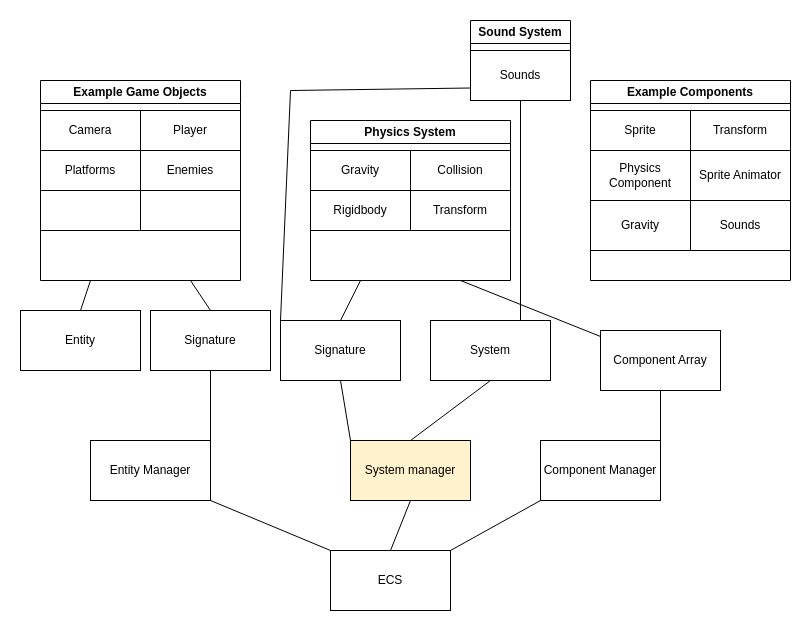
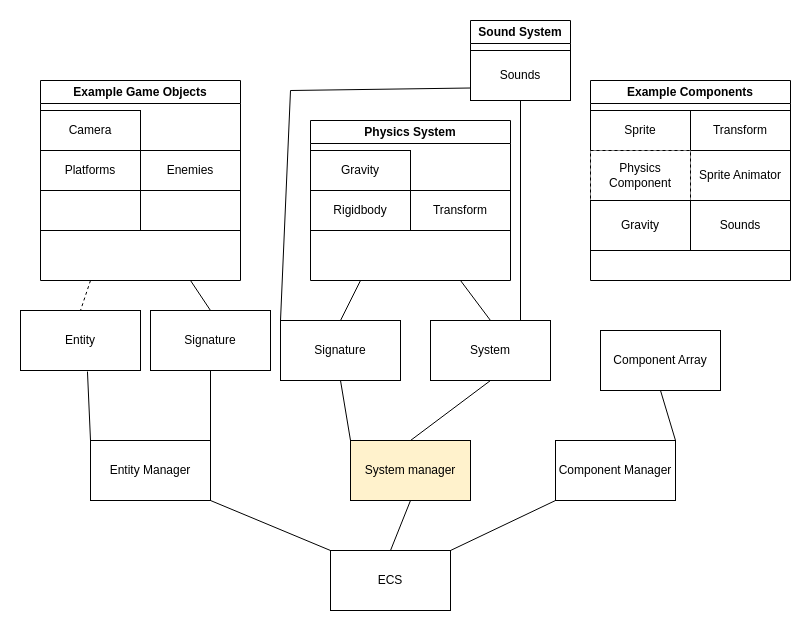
  <mxCell id="0" />
  <mxCell id="1" parent="0" />
  <mxCell id="2" value="ECS" style="rounded=0;whiteSpace=wrap;html=1;" vertex="1" parent="1"><mxGeometry x="330" y="550" width="120" height="60" as="geometry" /></mxCell>
  <mxCell id="3" value="System manager" style="whiteSpace=wrap;html=1;fillColor=#fff2cc;" vertex="1" parent="1"><mxGeometry x="350" y="440" width="120" height="60" as="geometry" /></mxCell>
  <mxCell id="4" value="Entity Manager" style="whiteSpace=wrap;html=1;" vertex="1" parent="1"><mxGeometry x="90" y="440" width="120" height="60" as="geometry" /></mxCell>
- <mxCell id="5" value="Component Manager" style="whiteSpace=wrap;html=1;" vertex="1" parent="1"><mxGeometry x="540" y="440" width="120" height="60" as="geometry" /></mxCell>
+ <mxCell id="5" value="Component Manager" style="whiteSpace=wrap;html=1;" vertex="1" parent="1"><mxGeometry x="555" y="440" width="120" height="60" as="geometry" /></mxCell>
  <mxCell id="6" value="System" style="whiteSpace=wrap;html=1;" vertex="1" parent="1"><mxGeometry x="430" y="320" width="120" height="60" as="geometry" /></mxCell>
  <mxCell id="7" value="" style="endArrow=none;html=1;rounded=0;exitX=0.5;exitY=0;exitDx=0;exitDy=0;entryX=0.5;entryY=1;entryDx=0;entryDy=0;" edge="1" parent="1" source="2" target="3"><mxGeometry width="50" height="50" relative="1" as="geometry"><mxPoint x="390" y="640" as="sourcePoint" /><mxPoint x="440" y="590" as="targetPoint" /></mxGeometry></mxCell>
  <mxCell id="8" value="" style="endArrow=none;html=1;rounded=0;exitX=0.5;exitY=0;exitDx=0;exitDy=0;entryX=0.5;entryY=1;entryDx=0;entryDy=0;" edge="1" parent="1" source="3" target="6"><mxGeometry width="50" height="50" relative="1" as="geometry"><mxPoint x="390" y="640" as="sourcePoint" /><mxPoint x="440" y="590" as="targetPoint" /></mxGeometry></mxCell>
  <mxCell id="9" value="" style="endArrow=none;html=1;rounded=0;exitX=0;exitY=0;exitDx=0;exitDy=0;entryX=1;entryY=1;entryDx=0;entryDy=0;" edge="1" parent="1" source="2" target="4"><mxGeometry width="50" height="50" relative="1" as="geometry"><mxPoint x="390" y="640" as="sourcePoint" /><mxPoint x="440" y="590" as="targetPoint" /></mxGeometry></mxCell>
  <mxCell id="10" value="" style="endArrow=none;html=1;rounded=0;exitX=1;exitY=0;exitDx=0;exitDy=0;entryX=0;entryY=1;entryDx=0;entryDy=0;" edge="1" parent="1" source="2" target="5"><mxGeometry width="50" height="50" relative="1" as="geometry"><mxPoint x="390" y="640" as="sourcePoint" /><mxPoint x="440" y="590" as="targetPoint" /></mxGeometry></mxCell>
  <mxCell id="11" value="Entity" style="whiteSpace=wrap;html=1;" vertex="1" parent="1"><mxGeometry x="20" y="310" width="120" height="60" as="geometry" /></mxCell>
+ <mxCell id="12" value="" style="endArrow=none;html=1;rounded=0;exitX=0;exitY=0;exitDx=0;exitDy=0;entryX=0.558;entryY=1.017;entryDx=0;entryDy=0;entryPerimeter=0;" edge="1" parent="1" source="4" target="11"><mxGeometry width="50" height="50" relative="1" as="geometry"><mxPoint x="390" y="640" as="sourcePoint" /><mxPoint x="440" y="590" as="targetPoint" /></mxGeometry></mxCell>
  <mxCell id="13" value="Signature" style="whiteSpace=wrap;html=1;" vertex="1" parent="1"><mxGeometry x="150" y="310" width="120" height="60" as="geometry" /></mxCell>
  <mxCell id="14" value="" style="endArrow=none;html=1;rounded=0;exitX=1;exitY=0;exitDx=0;exitDy=0;entryX=0.5;entryY=1;entryDx=0;entryDy=0;" edge="1" parent="1" source="4" target="13"><mxGeometry width="50" height="50" relative="1" as="geometry"><mxPoint x="390" y="640" as="sourcePoint" /><mxPoint x="440" y="590" as="targetPoint" /></mxGeometry></mxCell>
  <mxCell id="15" value="Component Array" style="whiteSpace=wrap;html=1;" vertex="1" parent="1"><mxGeometry x="600" y="330" width="120" height="60" as="geometry" /></mxCell>
  <mxCell id="16" value="" style="endArrow=none;html=1;rounded=0;exitX=1;exitY=0;exitDx=0;exitDy=0;entryX=0.5;entryY=1;entryDx=0;entryDy=0;" edge="1" parent="1" source="5" target="15"><mxGeometry width="50" height="50" relative="1" as="geometry"><mxPoint x="390" y="640" as="sourcePoint" /><mxPoint x="440" y="590" as="targetPoint" /></mxGeometry></mxCell>
  <mxCell id="17" value="Signature" style="whiteSpace=wrap;html=1;" vertex="1" parent="1"><mxGeometry x="280" y="320" width="120" height="60" as="geometry" /></mxCell>
- <mxCell id="18" value="" style="endArrow=none;html=1;rounded=0;exitX=0.75;exitY=1;exitDx=0;exitDy=0;" edge="1" parent="1" source="37" target="15"><mxGeometry width="50" height="50" relative="1" as="geometry"><mxPoint x="420" y="280" as="sourcePoint" /><mxPoint x="420" y="170" as="targetPoint" /></mxGeometry></mxCell>
+ <mxCell id="18" value="" style="endArrow=none;html=1;rounded=0;entryX=0.5;entryY=0;entryDx=0;entryDy=0;exitX=0.75;exitY=1;exitDx=0;exitDy=0;" edge="1" parent="1" source="37" target="6"><mxGeometry width="50" height="50" relative="1" as="geometry"><mxPoint x="420" y="280" as="sourcePoint" /><mxPoint x="420" y="170" as="targetPoint" /></mxGeometry></mxCell>
  <mxCell id="19" value="" style="endArrow=none;html=1;rounded=0;entryX=0.5;entryY=1;entryDx=0;entryDy=0;exitX=0;exitY=0;exitDx=0;exitDy=0;" edge="1" parent="1" source="3" target="17"><mxGeometry width="50" height="50" relative="1" as="geometry"><mxPoint x="200" y="300" as="sourcePoint" /><mxPoint x="250" y="250" as="targetPoint" /></mxGeometry></mxCell>
  <mxCell id="20" value="" style="endArrow=none;html=1;rounded=0;entryX=0.5;entryY=0;entryDx=0;entryDy=0;exitX=0.25;exitY=1;exitDx=0;exitDy=0;" edge="1" parent="1" source="37" target="17"><mxGeometry width="50" height="50" relative="1" as="geometry"><mxPoint x="390" y="280" as="sourcePoint" /><mxPoint x="420" y="170" as="targetPoint" /></mxGeometry></mxCell>
- <mxCell id="21" value="" style="endArrow=none;html=1;rounded=0;entryX=0.5;entryY=0;entryDx=0;entryDy=0;exitX=0.25;exitY=1;exitDx=0;exitDy=0;" edge="1" parent="1" source="23" target="11"><mxGeometry width="50" height="50" relative="1" as="geometry"><mxPoint x="118.182" y="247" as="sourcePoint" /><mxPoint x="420" y="170" as="targetPoint" /></mxGeometry></mxCell>
+ <mxCell id="21" value="" style="endArrow=none;html=1;rounded=0;entryX=0.5;entryY=0;entryDx=0;entryDy=0;exitX=0.25;exitY=1;exitDx=0;exitDy=0;dashed=1;" edge="1" parent="1" source="23" target="11"><mxGeometry width="50" height="50" relative="1" as="geometry"><mxPoint x="118.182" y="247" as="sourcePoint" /><mxPoint x="420" y="170" as="targetPoint" /></mxGeometry></mxCell>
  <mxCell id="22" value="" style="endArrow=none;html=1;rounded=0;exitX=0.5;exitY=0;exitDx=0;exitDy=0;entryX=0.75;entryY=1;entryDx=0;entryDy=0;" edge="1" parent="1" source="13" target="23"><mxGeometry width="50" height="50" relative="1" as="geometry"><mxPoint x="370" y="220" as="sourcePoint" /><mxPoint x="170" y="270" as="targetPoint" /></mxGeometry></mxCell>
  <mxCell id="23" value="Example Game Objects" style="swimlane;whiteSpace=wrap;html=1;" vertex="1" parent="1"><mxGeometry x="40" y="80" width="200" height="200" as="geometry" /></mxCell>
  <mxCell id="24" value="Camera" style="whiteSpace=wrap;html=1;" vertex="1" parent="23"><mxGeometry y="30" width="100" height="40" as="geometry" /></mxCell>
- <mxCell id="25" value="Player" style="whiteSpace=wrap;html=1;" vertex="1" parent="23"><mxGeometry x="100" y="30" width="100" height="40" as="geometry" /></mxCell>
  <mxCell id="26" value="Platforms" style="whiteSpace=wrap;html=1;" vertex="1" parent="23"><mxGeometry y="70" width="100" height="40" as="geometry" /></mxCell>
  <mxCell id="27" value="Enemies" style="whiteSpace=wrap;html=1;" vertex="1" parent="23"><mxGeometry x="100" y="70" width="100" height="40" as="geometry" /></mxCell>
  <mxCell id="28" value="" style="whiteSpace=wrap;html=1;" vertex="1" parent="23"><mxGeometry y="110" width="100" height="40" as="geometry" /></mxCell>
  <mxCell id="29" value="" style="whiteSpace=wrap;html=1;" vertex="1" parent="23"><mxGeometry x="100" y="110" width="100" height="40" as="geometry" /></mxCell>
  <mxCell id="30" value="Example Components" style="swimlane;whiteSpace=wrap;html=1;" vertex="1" parent="1"><mxGeometry x="590" y="80" width="200" height="200" as="geometry" /></mxCell>
  <mxCell id="31" value="Sprite" style="whiteSpace=wrap;html=1;" vertex="1" parent="30"><mxGeometry y="30" width="100" height="40" as="geometry" /></mxCell>
  <mxCell id="32" value="Transform" style="whiteSpace=wrap;html=1;" vertex="1" parent="30"><mxGeometry x="100" y="30" width="100" height="40" as="geometry" /></mxCell>
  <mxCell id="33" value="Sprite Animator" style="whiteSpace=wrap;html=1;" vertex="1" parent="30"><mxGeometry x="100" y="70" width="100" height="50" as="geometry" /></mxCell>
- <mxCell id="34" value="Physics Component" style="whiteSpace=wrap;html=1;" vertex="1" parent="30"><mxGeometry y="70" width="100" height="50" as="geometry" /></mxCell>
+ <mxCell id="34" value="Physics Component" style="whiteSpace=wrap;html=1;dashed=1;" vertex="1" parent="30"><mxGeometry y="70" width="100" height="50" as="geometry" /></mxCell>
  <mxCell id="35" value="Gravity" style="whiteSpace=wrap;html=1;" vertex="1" parent="30"><mxGeometry y="120" width="100" height="50" as="geometry" /></mxCell>
  <mxCell id="36" value="Sounds" style="whiteSpace=wrap;html=1;" vertex="1" parent="30"><mxGeometry x="100" y="120" width="100" height="50" as="geometry" /></mxCell>
  <mxCell id="37" value="Physics System" style="swimlane;whiteSpace=wrap;html=1;" vertex="1" parent="1"><mxGeometry x="310" y="120" width="200" height="160" as="geometry" /></mxCell>
  <mxCell id="38" value="Gravity" style="whiteSpace=wrap;html=1;" vertex="1" parent="37"><mxGeometry y="30" width="100" height="40" as="geometry" /></mxCell>
- <mxCell id="39" value="Collision" style="whiteSpace=wrap;html=1;" vertex="1" parent="37"><mxGeometry x="100" y="30" width="100" height="40" as="geometry" /></mxCell>
  <mxCell id="40" value="Transform" style="whiteSpace=wrap;html=1;" vertex="1" parent="37"><mxGeometry x="100" y="70" width="100" height="40" as="geometry" /></mxCell>
  <mxCell id="41" value="Rigidbody" style="whiteSpace=wrap;html=1;" vertex="1" parent="37"><mxGeometry y="70" width="100" height="40" as="geometry" /></mxCell>
  <mxCell id="42" value="" style="endArrow=none;html=1;rounded=0;exitX=0.75;exitY=0;exitDx=0;exitDy=0;entryX=0.5;entryY=1;entryDx=0;entryDy=0;" edge="1" parent="1" source="6" target="43"><mxGeometry width="50" height="50" relative="1" as="geometry"><mxPoint x="500" y="230" as="sourcePoint" /><mxPoint x="525" y="30" as="targetPoint" /></mxGeometry></mxCell>
  <mxCell id="43" value="Sound System" style="swimlane;whiteSpace=wrap;html=1;" vertex="1" parent="1"><mxGeometry x="470" y="20" width="100" height="80" as="geometry" /></mxCell>
  <mxCell id="44" value="Sounds" style="whiteSpace=wrap;html=1;" vertex="1" parent="43"><mxGeometry y="30" width="100" height="50" as="geometry" /></mxCell>
  <mxCell id="45" value="" style="endArrow=none;html=1;rounded=0;exitX=0;exitY=0;exitDx=0;exitDy=0;entryX=0;entryY=0.75;entryDx=0;entryDy=0;" edge="1" parent="1" source="17" target="44"><mxGeometry width="50" height="50" relative="1" as="geometry"><mxPoint x="330" y="10" as="sourcePoint" /><mxPoint x="380" y="-40" as="targetPoint" /><Array as="points"><mxPoint x="290" y="90" /></Array></mxGeometry></mxCell>
